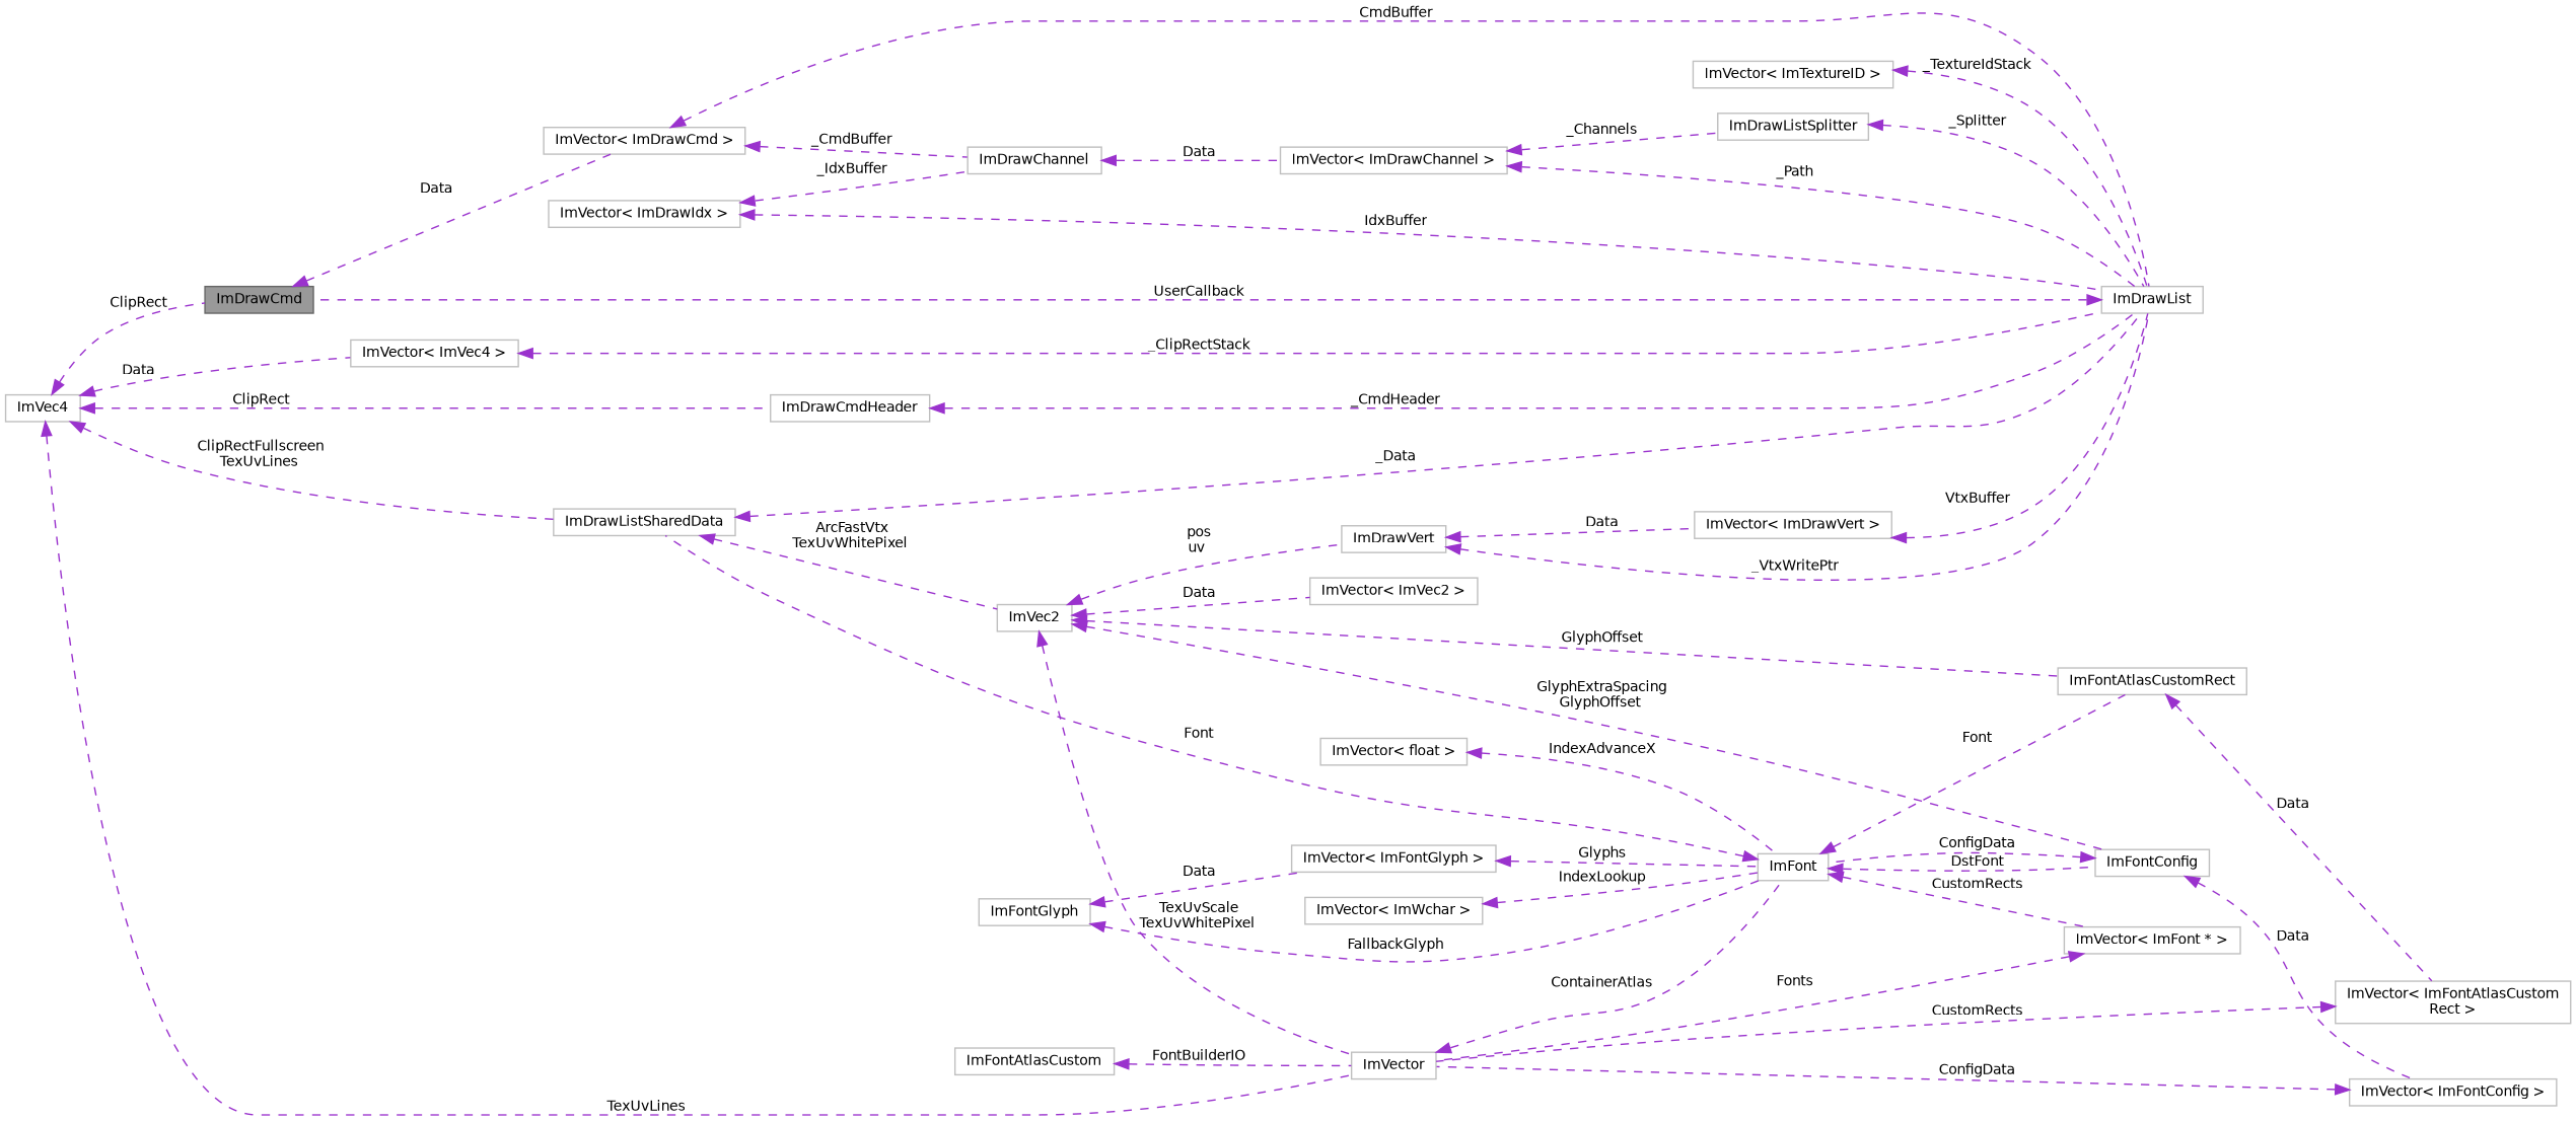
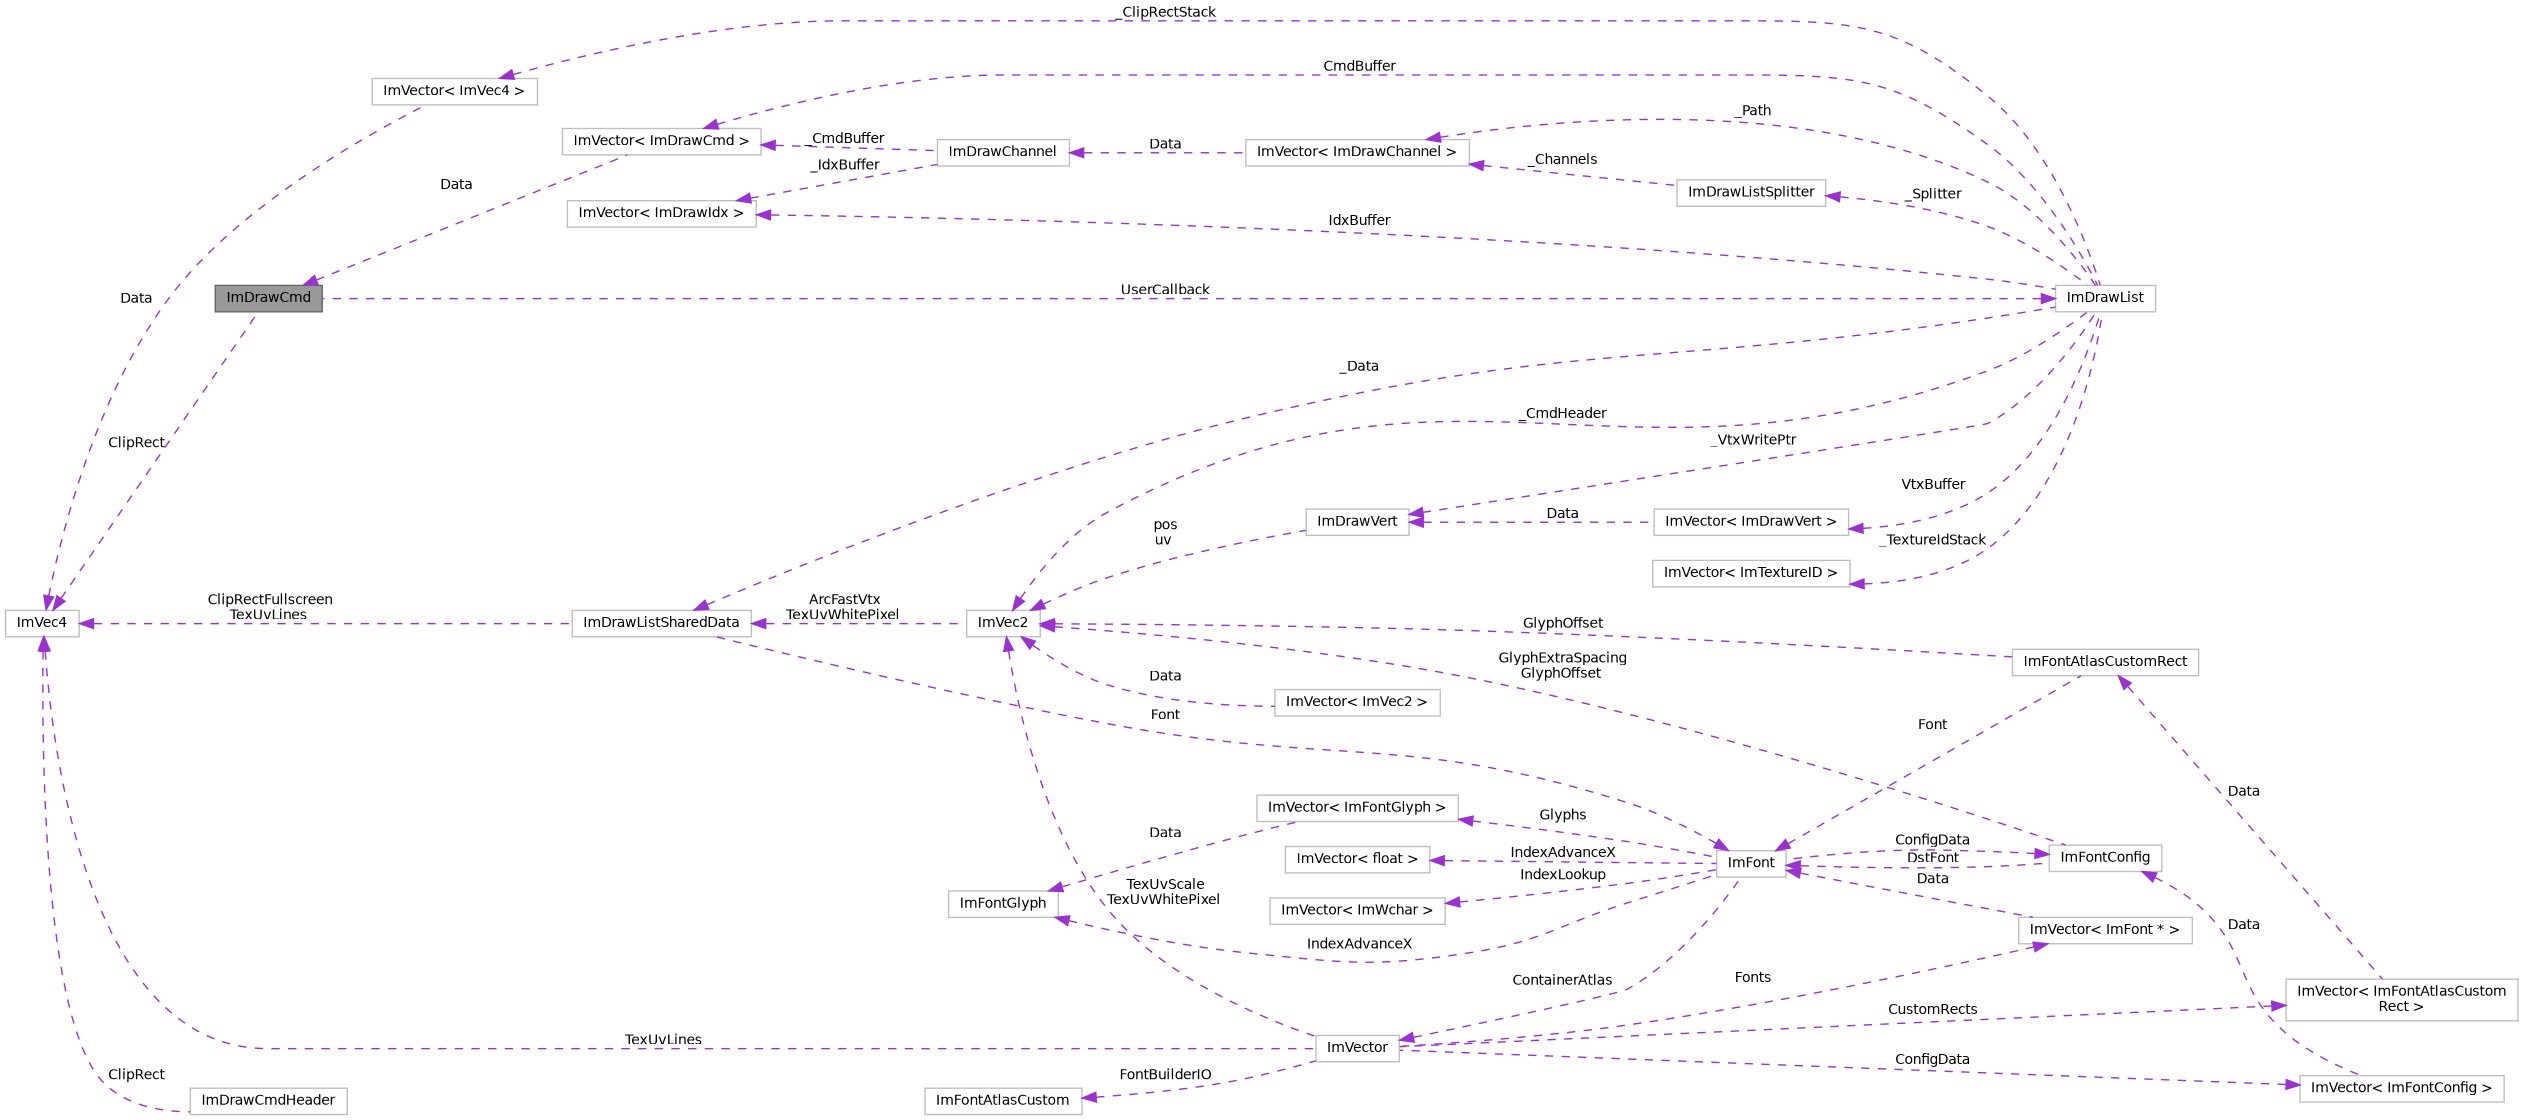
  digraph {
    rankdir=LR
    node [color=grey75 fillcolor=white fontname=Helvetica fontsize=10 shape=box style=filled]
    edge [color=darkorchid3 dir=back fontname=Helvetica fontsize=10 labelfontname=Helvetica labelfontsize=10 style=dashed]
    n1 [color=gray40 fillcolor=grey60 fontcolor=black height=0.2 label=ImDrawCmd width=0.4]
    n2 [height=0.2 label="ImVector\< ImDrawCmd \>" width=0.4]
    n3 [height=0.2 label=ImDrawList width=0.4]
    n4 [height=0.2 label=ImDrawChannel width=0.4]
    n5 [height=0.2 label=ImVec4 width=0.4]
    n6 [height=0.2 label=ImDrawListSharedData width=0.4]
    n7 [height=0.2 label=ImVector width=0.4]
    n8 [height=0.2 label="ImVector\< ImVec4 \>" width=0.4]
    n9 [height=0.2 label=ImDrawCmdHeader width=0.4]
    n10 [height=0.2 label=ImVec2 width=0.4]
    n11 [height=0.2 label=ImFont width=0.4]
    n12 [height=0.2 label="ImVector\< ImDrawChannel \>" width=0.4]
    n13 [height=0.2 label="ImVector\< ImDrawIdx \>" width=0.4]
    n14 [height=0.2 label="ImVector\< ImDrawVert \>" width=0.4]
    n15 [height=0.2 label=ImDrawVert width=0.4]
    n16 [height=0.2 label=ImFontAtlasCustomRect width=0.4]
    n17 [height=0.2 label=ImFontConfig width=0.4]
    n18 [height=0.2 label="ImVector\< ImVec2 \>" width=0.4]
    n19 [height=0.2 label="ImVector\< ImFontAtlasCustom\lRect \>" width=0.4]
    n20 [height=0.2 label="ImVector\< ImFontConfig \>" width=0.4]
    n21 [height=0.2 label="ImVector\< ImFont * \>" width=0.4]
    n22 [height=0.2 label="ImVector\< float \>" width=0.4]
    n23 [height=0.2 label="ImVector\< ImWchar \>" width=0.4]
    n24 [height=0.2 label="ImVector\< ImFontGlyph \>" width=0.4]
    n25 [height=0.2 label=ImFontGlyph width=0.4]
    n26 [height=0.2 label=ImFontAtlasCustom width=0.4]
    n27 [height=0.2 label="ImVector\< ImTextureID \>" width=0.4]
    n28 [height=0.2 label=ImDrawListSplitter width=0.4]
    n1 -> n2 [label=" Data"]
    n2 -> n3 [label=" CmdBuffer"]
    n2 -> n4 [label=" _CmdBuffer"]
    n3 -> n1 [label=" UserCallback"]
    n4 -> n12 [label=" Data"]
    n5 -> n1 [label=" ClipRect"]
    n5 -> n6 [label=" ClipRectFullscreen\nTexUvLines"]
    n5 -> n7 [label=" TexUvLines"]
    n5 -> n8 [label=" Data"]
    n5 -> n9 [label=" ClipRect"]
    n6 -> n3 [label=" _Data"]
    n6 -> n10 [label=" ArcFastVtx\nTexUvWhitePixel"]
    n7 -> n11 [label=" ContainerAtlas"]
    n8 -> n3 [label=" _ClipRectStack"]
-   n9 -> n3 [label=" _CmdHeader"]
+   n10 -> n3 [label=" _CmdHeader"]
    n10 -> n7 [label=" TexUvScale\nTexUvWhitePixel"]
    n10 -> n15 [label=" pos\nuv"]
    n10 -> n16 [label=" GlyphOffset"]
    n10 -> n17 [label=" GlyphExtraSpacing\nGlyphOffset"]
    n10 -> n18 [label=" Data"]
    n11 -> n6 [label=" Font"]
    n11 -> n16 [label=" Font"]
    n11 -> n17 [label=" DstFont"]
-   n11 -> n21 [label=" CustomRects"]
+   n11 -> n21 [label=" Data"]
    n12 -> n3 [label=" _Path"]
    n12 -> n28 [label=" _Channels"]
    n13 -> n3 [label=" IdxBuffer"]
    n13 -> n4 [label=" _IdxBuffer"]
    n14 -> n3 [label=" VtxBuffer"]
    n15 -> n3 [label=" _VtxWritePtr"]
    n15 -> n14 [label=" Data"]
    n16 -> n19 [label=" Data"]
    n17 -> n11 [label=" ConfigData"]
    n17 -> n20 [label=" Data"]
    n19 -> n7 [label=" CustomRects"]
    n20 -> n7 [label=" ConfigData"]
    n21 -> n7 [label=" Fonts"]
    n22 -> n11 [label=" IndexAdvanceX"]
    n23 -> n11 [label=" IndexLookup"]
    n24 -> n11 [label=" Glyphs"]
-   n25 -> n11 [label=" FallbackGlyph"]
+   n25 -> n11 [label=" IndexAdvanceX"]
    n25 -> n24 [label=" Data"]
    n26 -> n7 [label=" FontBuilderIO"]
    n27 -> n3 [label=" _TextureIdStack"]
    n28 -> n3 [label=" _Splitter"]
  }
